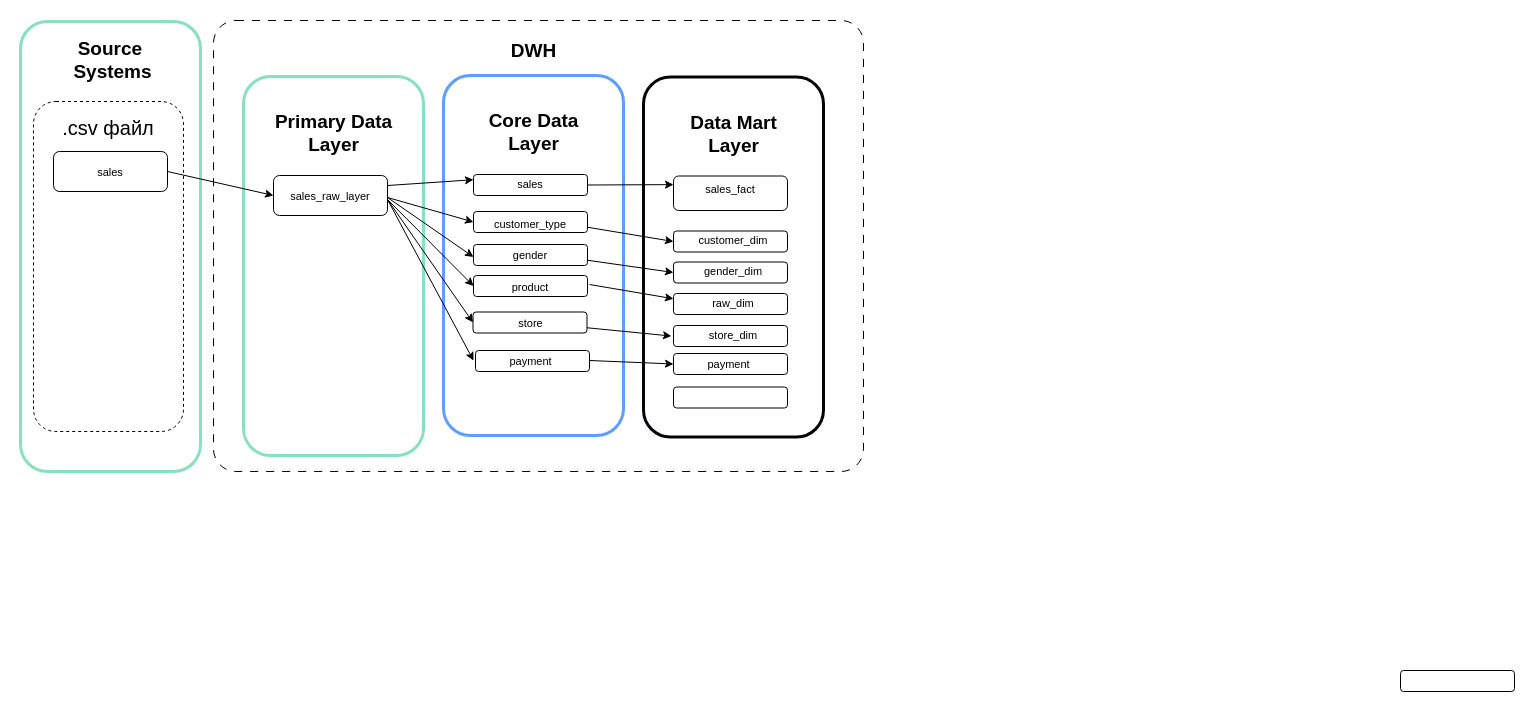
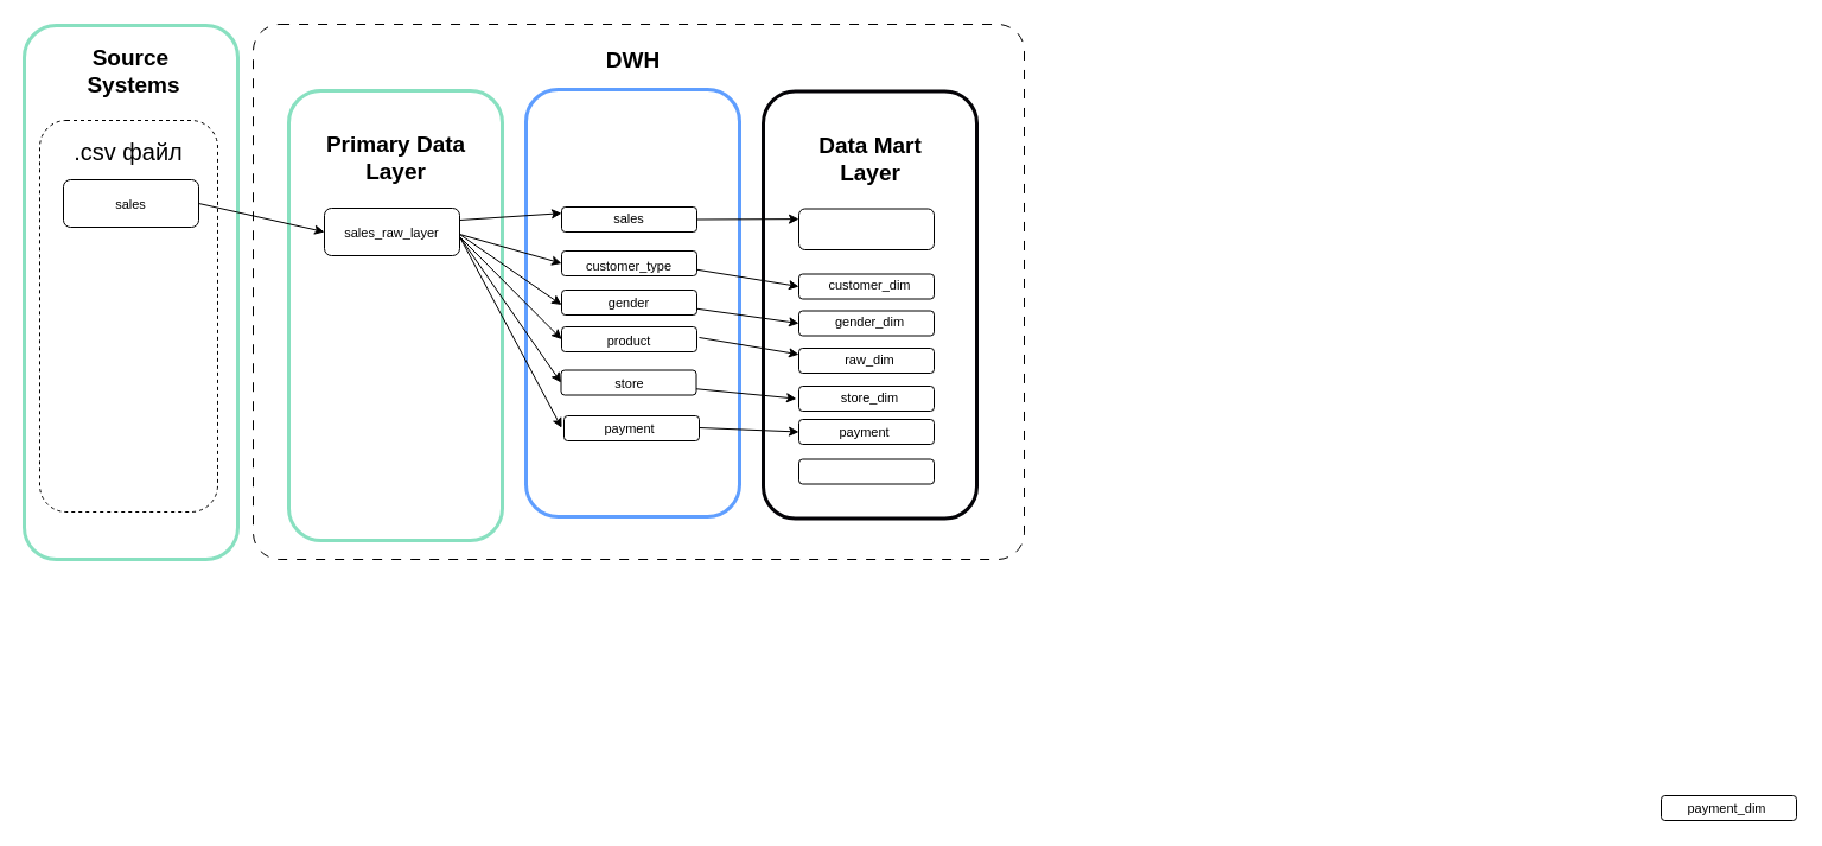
  <mxCell id="0" />
  <mxCell id="1" parent="0" />
  <mxCell id="2" value="" style="rounded=1;whiteSpace=wrap;html=1;dashed=1;dashPattern=8 8;arcSize=5;" parent="1" vertex="1"><mxGeometry x="213" y="20" width="650" height="451" as="geometry" /></mxCell>
  <mxCell id="3" value="" style="rounded=1;whiteSpace=wrap;html=1;strokeColor=#5f9eff;strokeWidth=3;" parent="1" vertex="1"><mxGeometry x="443" y="75" width="180" height="360" as="geometry" /></mxCell>
  <mxCell id="4" value="" style="rounded=1;whiteSpace=wrap;html=1;" parent="1" vertex="1"><mxGeometry x="472.5" y="311.5" width="114" height="21" as="geometry" /></mxCell>
  <mxCell id="5" value="" style="rounded=1;whiteSpace=wrap;html=1;strokeColor=#88e0c0;strokeWidth=3;" parent="1" vertex="1"><mxGeometry x="20" y="21" width="180" height="450" as="geometry" /></mxCell>
  <mxCell id="6" value="" style="rounded=1;whiteSpace=wrap;html=1;dashed=1;" parent="1" vertex="1"><mxGeometry x="33" y="101" width="150" height="330" as="geometry" /></mxCell>
  <mxCell id="7" value="" style="rounded=1;whiteSpace=wrap;html=1;" parent="1" vertex="1"><mxGeometry x="53" y="151" width="114" height="40" as="geometry" /></mxCell>
  <mxCell id="8" value="&lt;span style=&quot;color: rgba(0, 0, 0, 0); font-family: monospace; font-size: 0px; text-align: start; text-wrap-mode: nowrap;&quot;&gt;%3CmxGraphModel%3E%3Croot%3E%3CmxCell%20id%3D%220%22%2F%3E%3CmxCell%20id%3D%221%22%20parent%3D%220%22%2F%3E%3CmxCell%20id%3D%222%22%20value%3D%22%26lt%3Bspan%20style%3D%26quot%3Bfont-size%3A%2020px%3B%26quot%3B%26gt%3B.csv%20%D1%84%D0%B0%D0%B9%D0%BB%26lt%3B%2Fspan%26gt%3B%22%20style%3D%22text%3BstrokeColor%3Dnone%3Balign%3Dcenter%3BfillColor%3Dnone%3Bhtml%3D1%3BverticalAlign%3Dmiddle%3BwhiteSpace%3Dwrap%3Brounded%3D0%3B%22%20vertex%3D%221%22%20parent%3D%221%22%3E%3CmxGeometry%20x%3D%22320%22%20y%3D%221548%22%20width%3D%22110%22%20height%3D%2230%22%20as%3D%22geometry%22%2F%3E%3C%2FmxCell%3E%3C%2Froot%3E%3C%2FmxGraphModel%3E&lt;/span&gt;" style="text;strokeColor=none;align=center;fillColor=none;html=1;verticalAlign=middle;whiteSpace=wrap;rounded=0;" parent="1" vertex="1"><mxGeometry x="83" y="111" width="60" height="30" as="geometry" /></mxCell>
  <mxCell id="9" value="sales" style="text;strokeColor=none;align=center;fillColor=none;html=1;verticalAlign=middle;whiteSpace=wrap;rounded=0;fontSize=11;" parent="1" vertex="1"><mxGeometry x="60" y="157" width="100" height="30" as="geometry" /></mxCell>
  <mxCell id="10" value="" style="rounded=1;whiteSpace=wrap;html=1;strokeColor=#88e0c0;strokeWidth=3;" parent="1" vertex="1"><mxGeometry x="243" y="76" width="180" height="379" as="geometry" /></mxCell>
  <mxCell id="11" value="" style="rounded=1;whiteSpace=wrap;html=1;" parent="1" vertex="1"><mxGeometry x="273" y="175" width="114" height="40" as="geometry" /></mxCell>
  <mxCell id="12" value="Primary&amp;nbsp;&lt;span style=&quot;background-color: initial;&quot;&gt;Data&lt;/span&gt;&lt;div&gt;Layer&lt;/div&gt;" style="text;strokeColor=none;fillColor=none;html=1;fontSize=19;fontStyle=1;verticalAlign=middle;align=center;" parent="1" vertex="1"><mxGeometry x="258" y="113" width="150" height="40" as="geometry" /></mxCell>
  <mxCell id="13" value="sales_raw_layer" style="text;strokeColor=none;align=center;fillColor=none;html=1;verticalAlign=middle;whiteSpace=wrap;rounded=0;fontSize=11;" parent="1" vertex="1"><mxGeometry x="280" y="181" width="100" height="30" as="geometry" /></mxCell>
  <mxCell id="14" value="" style="endArrow=classic;html=1;rounded=0;exitX=1;exitY=0.5;exitDx=0;exitDy=0;entryX=0;entryY=0.5;entryDx=0;entryDy=0;" parent="1" source="7" target="11" edge="1"><mxGeometry width="50" height="50" relative="1" as="geometry"><mxPoint x="223" y="301" as="sourcePoint" /><mxPoint x="273" y="251" as="targetPoint" /></mxGeometry></mxCell>
  <mxCell id="15" value="" style="rounded=1;whiteSpace=wrap;html=1;" parent="1" vertex="1"><mxGeometry x="473" y="174" width="114" height="21" as="geometry" /></mxCell>
  <mxCell id="16" value="" style="rounded=1;whiteSpace=wrap;html=1;" parent="1" vertex="1"><mxGeometry x="473" y="211" width="114" height="21" as="geometry" /></mxCell>
  <mxCell id="17" value="" style="rounded=1;whiteSpace=wrap;html=1;" parent="1" vertex="1"><mxGeometry x="473" y="244" width="114" height="21" as="geometry" /></mxCell>
  <mxCell id="18" value="" style="rounded=1;whiteSpace=wrap;html=1;" parent="1" vertex="1"><mxGeometry x="475" y="350" width="114" height="21" as="geometry" /></mxCell>
- <mxCell id="19" value="Core&amp;nbsp;&lt;span style=&quot;background-color: initial;&quot;&gt;Data&lt;/span&gt;&lt;div style=&quot;font-size: 19px;&quot;&gt;Layer&lt;/div&gt;" style="text;strokeColor=none;fillColor=none;html=1;fontSize=19;fontStyle=1;verticalAlign=middle;align=center;" parent="1" vertex="1"><mxGeometry x="458" y="112" width="150" height="40" as="geometry" /></mxCell>
  <mxCell id="20" value="&lt;font style=&quot;font-size: 11px;&quot;&gt;sales&lt;/font&gt;" style="text;strokeColor=none;align=center;fillColor=none;html=1;verticalAlign=middle;whiteSpace=wrap;rounded=0;fontSize=11;" parent="1" vertex="1"><mxGeometry x="480" y="169" width="100" height="30" as="geometry" /></mxCell>
  <mxCell id="21" value="customer_type" style="text;strokeColor=none;align=center;fillColor=none;html=1;verticalAlign=middle;whiteSpace=wrap;rounded=0;fontSize=11;" parent="1" vertex="1"><mxGeometry x="480" y="209" width="100" height="30" as="geometry" /></mxCell>
  <mxCell id="22" value="&lt;font style=&quot;font-size: 11px;&quot;&gt;gender&lt;/font&gt;" style="text;strokeColor=none;align=center;fillColor=none;html=1;verticalAlign=middle;whiteSpace=wrap;rounded=0;fontSize=11;" parent="1" vertex="1"><mxGeometry x="480" y="247" width="100" height="15" as="geometry" /></mxCell>
  <mxCell id="23" value="&lt;font style=&quot;font-size: 11px;&quot;&gt;payment&lt;/font&gt;" style="text;strokeColor=none;align=center;fillColor=none;html=1;verticalAlign=middle;whiteSpace=wrap;rounded=0;fontSize=11;" parent="1" vertex="1"><mxGeometry x="481.5" y="353" width="97" height="16" as="geometry" /></mxCell>
  <mxCell id="24" value="" style="rounded=1;whiteSpace=wrap;html=1;" parent="1" vertex="1"><mxGeometry x="473" y="275" width="114" height="21" as="geometry" /></mxCell>
  <mxCell id="25" value="&lt;font style=&quot;font-size: 11px;&quot;&gt;product&lt;/font&gt;" style="text;strokeColor=none;align=center;fillColor=none;html=1;verticalAlign=middle;whiteSpace=wrap;rounded=0;fontSize=11;" parent="1" vertex="1"><mxGeometry x="480" y="279" width="100" height="15" as="geometry" /></mxCell>
  <mxCell id="26" value="" style="endArrow=classic;html=1;rounded=0;entryX=0;entryY=0.25;entryDx=0;entryDy=0;exitX=1;exitY=0.25;exitDx=0;exitDy=0;" parent="1" source="11" target="15" edge="1"><mxGeometry width="50" height="50" relative="1" as="geometry"><mxPoint x="273" y="305" as="sourcePoint" /><mxPoint x="323" y="255" as="targetPoint" /></mxGeometry></mxCell>
  <mxCell id="27" value="" style="endArrow=classic;html=1;rounded=0;entryX=0;entryY=0.5;entryDx=0;entryDy=0;exitX=1;exitY=0.75;exitDx=0;exitDy=0;" parent="1" target="16" edge="1"><mxGeometry width="50" height="50" relative="1" as="geometry"><mxPoint x="387" y="197" as="sourcePoint" /><mxPoint x="473" y="208.25" as="targetPoint" /></mxGeometry></mxCell>
  <mxCell id="28" value="&lt;span style=&quot;font-size: 20px;&quot;&gt;.csv файл&lt;/span&gt;" style="text;strokeColor=none;align=center;fillColor=none;html=1;verticalAlign=middle;whiteSpace=wrap;rounded=0;" parent="1" vertex="1"><mxGeometry x="53" y="112" width="110" height="30" as="geometry" /></mxCell>
  <mxCell id="29" value="Source&amp;nbsp;&lt;div&gt;Systems&lt;/div&gt;" style="text;strokeColor=none;fillColor=none;html=1;fontSize=19;fontStyle=1;verticalAlign=middle;align=center;" parent="1" vertex="1"><mxGeometry x="37" y="30" width="150" height="60" as="geometry" /></mxCell>
  <mxCell id="30" value="" style="rounded=1;whiteSpace=wrap;html=1;strokeColor=#040307;strokeWidth=3;" parent="1" vertex="1"><mxGeometry x="643" y="76.5" width="180" height="360" as="geometry" /></mxCell>
  <mxCell id="31" value="" style="rounded=1;whiteSpace=wrap;html=1;" parent="1" vertex="1"><mxGeometry x="673" y="175.5" width="114" height="34.5" as="geometry" /></mxCell>
  <mxCell id="32" value="" style="rounded=1;whiteSpace=wrap;html=1;" parent="1" vertex="1"><mxGeometry x="673" y="230.5" width="114" height="21" as="geometry" /></mxCell>
  <mxCell id="33" value="&lt;span style=&quot;background-color: initial;&quot;&gt;Data Mart&lt;/span&gt;&lt;div style=&quot;font-size: 19px;&quot;&gt;Layer&lt;/div&gt;" style="text;strokeColor=none;fillColor=none;html=1;fontSize=19;fontStyle=1;verticalAlign=middle;align=center;" parent="1" vertex="1"><mxGeometry x="658" y="113.5" width="150" height="40" as="geometry" /></mxCell>
- <mxCell id="34" value="&lt;font style=&quot;font-size: 11px;&quot;&gt;sales_fact&lt;/font&gt;" style="text;strokeColor=none;align=center;fillColor=none;html=1;verticalAlign=middle;whiteSpace=wrap;rounded=0;fontSize=11;" parent="1" vertex="1"><mxGeometry x="680" y="178.5" width="100" height="21.5" as="geometry" /></mxCell>
  <mxCell id="35" value="customer_dim" style="text;strokeColor=none;align=center;fillColor=none;html=1;verticalAlign=middle;whiteSpace=wrap;rounded=0;fontSize=11;" parent="1" vertex="1"><mxGeometry x="683" y="232.5" width="100" height="15" as="geometry" /></mxCell>
  <mxCell id="36" value="" style="rounded=1;whiteSpace=wrap;html=1;" parent="1" vertex="1"><mxGeometry x="673" y="261.5" width="114" height="21" as="geometry" /></mxCell>
  <mxCell id="37" value="&lt;font style=&quot;font-size: 11px;&quot;&gt;gender_dim&lt;/font&gt;" style="text;strokeColor=none;align=center;fillColor=none;html=1;verticalAlign=middle;whiteSpace=wrap;rounded=0;fontSize=11;" parent="1" vertex="1"><mxGeometry x="683" y="263.5" width="100" height="15" as="geometry" /></mxCell>
  <mxCell id="38" value="" style="rounded=1;whiteSpace=wrap;html=1;" parent="1" vertex="1"><mxGeometry x="673" y="386.5" width="114" height="21" as="geometry" /></mxCell>
  <mxCell id="39" value="DWH" style="text;strokeColor=none;fillColor=none;html=1;fontSize=19;fontStyle=1;verticalAlign=middle;align=center;" parent="1" vertex="1"><mxGeometry x="458" y="31" width="150" height="40" as="geometry" /></mxCell>
  <mxCell id="40" value="&lt;font style=&quot;font-size: 11px;&quot;&gt;store&lt;/font&gt;" style="text;strokeColor=none;align=center;fillColor=none;html=1;verticalAlign=middle;whiteSpace=wrap;rounded=0;fontSize=11;" parent="1" vertex="1"><mxGeometry x="481.5" y="315" width="97" height="16" as="geometry" /></mxCell>
  <mxCell id="41" value="" style="endArrow=classic;html=1;rounded=0;entryX=0;entryY=0.5;entryDx=0;entryDy=0;exitX=1;exitY=0.75;exitDx=0;exitDy=0;" parent="1" source="16" target="32" edge="1"><mxGeometry width="50" height="50" relative="1" as="geometry"><mxPoint x="573" y="281" as="sourcePoint" /><mxPoint x="623" y="231" as="targetPoint" /></mxGeometry></mxCell>
  <mxCell id="42" value="" style="endArrow=classic;html=1;rounded=0;entryX=0;entryY=0.25;entryDx=0;entryDy=0;exitX=1;exitY=0.5;exitDx=0;exitDy=0;" parent="1" source="15" target="31" edge="1"><mxGeometry width="50" height="50" relative="1" as="geometry"><mxPoint x="573" y="281" as="sourcePoint" /><mxPoint x="623" y="231" as="targetPoint" /></mxGeometry></mxCell>
  <mxCell id="43" value="" style="endArrow=classic;html=1;rounded=0;entryX=0;entryY=0.5;entryDx=0;entryDy=0;exitX=1;exitY=0.75;exitDx=0;exitDy=0;" parent="1" target="36" edge="1" source="17"><mxGeometry width="50" height="50" relative="1" as="geometry"><mxPoint x="587" y="284" as="sourcePoint" /><mxPoint x="673" y="285" as="targetPoint" /></mxGeometry></mxCell>
  <mxCell id="44" value="" style="rounded=1;whiteSpace=wrap;html=1;" vertex="1" parent="1"><mxGeometry x="673" y="325" width="114" height="21" as="geometry" /></mxCell>
  <mxCell id="45" value="store_dim" style="text;strokeColor=none;align=center;fillColor=none;html=1;verticalAlign=middle;whiteSpace=wrap;rounded=0;fontSize=11;" vertex="1" parent="1"><mxGeometry x="683" y="327" width="100" height="15" as="geometry" /></mxCell>
  <mxCell id="46" value="" style="rounded=1;whiteSpace=wrap;html=1;" vertex="1" parent="1"><mxGeometry x="673" y="293" width="114" height="21" as="geometry" /></mxCell>
  <mxCell id="47" value="&lt;font style=&quot;font-size: 11px;&quot;&gt;raw_dim&lt;/font&gt;" style="text;strokeColor=none;align=center;fillColor=none;html=1;verticalAlign=middle;whiteSpace=wrap;rounded=0;fontSize=11;" vertex="1" parent="1"><mxGeometry x="683" y="295" width="100" height="15" as="geometry" /></mxCell>
  <mxCell id="48" value="" style="rounded=1;whiteSpace=wrap;html=1;" vertex="1" parent="1"><mxGeometry x="1400" y="670" width="114" height="21" as="geometry" /></mxCell>
+ <mxCell id="49" value="&lt;font style=&quot;font-size: 11px;&quot;&gt;payment_dim&lt;/font&gt;" style="text;strokeColor=none;align=center;fillColor=none;html=1;verticalAlign=middle;whiteSpace=wrap;rounded=0;fontSize=11;" vertex="1" parent="1"><mxGeometry x="1406.5" y="673" width="97" height="16" as="geometry" /></mxCell>
  <mxCell id="50" value="" style="rounded=1;whiteSpace=wrap;html=1;" vertex="1" parent="1"><mxGeometry x="673" y="353" width="114" height="21" as="geometry" /></mxCell>
  <mxCell id="51" value="&lt;font style=&quot;font-size: 11px;&quot;&gt;payment&lt;/font&gt;" style="text;strokeColor=none;align=center;fillColor=none;html=1;verticalAlign=middle;whiteSpace=wrap;rounded=0;fontSize=11;" vertex="1" parent="1"><mxGeometry x="679.5" y="356" width="97" height="16" as="geometry" /></mxCell>
  <mxCell id="52" value="" style="endArrow=classic;html=1;rounded=0;entryX=0;entryY=0.25;entryDx=0;entryDy=0;exitX=1;exitY=0.75;exitDx=0;exitDy=0;" edge="1" parent="1" target="46"><mxGeometry width="50" height="50" relative="1" as="geometry"><mxPoint x="589" y="284" as="sourcePoint" /><mxPoint x="675" y="296" as="targetPoint" /></mxGeometry></mxCell>
  <mxCell id="53" value="" style="endArrow=classic;html=1;rounded=0;entryX=-0.018;entryY=0.503;entryDx=0;entryDy=0;exitX=1;exitY=0.75;exitDx=0;exitDy=0;entryPerimeter=0;" edge="1" parent="1" source="4" target="44"><mxGeometry width="50" height="50" relative="1" as="geometry"><mxPoint x="586.5" y="318.5" as="sourcePoint" /><mxPoint x="670.5" y="332.5" as="targetPoint" /></mxGeometry></mxCell>
  <mxCell id="54" value="" style="endArrow=classic;html=1;rounded=0;entryX=0;entryY=0.5;entryDx=0;entryDy=0;exitX=1;exitY=0.75;exitDx=0;exitDy=0;" edge="1" parent="1" target="50"><mxGeometry width="50" height="50" relative="1" as="geometry"><mxPoint x="589" y="360" as="sourcePoint" /><mxPoint x="673.5" y="377.5" as="targetPoint" /></mxGeometry></mxCell>
  <mxCell id="55" value="" style="endArrow=classic;html=1;rounded=0;entryX=0;entryY=0.5;entryDx=0;entryDy=0;exitX=1;exitY=0.5;exitDx=0;exitDy=0;" edge="1" parent="1"><mxGeometry width="50" height="50" relative="1" as="geometry"><mxPoint x="387" y="197" as="sourcePoint" /><mxPoint x="473" y="256.5" as="targetPoint" /></mxGeometry></mxCell>
  <mxCell id="56" value="" style="endArrow=classic;html=1;rounded=0;entryX=0;entryY=0.5;entryDx=0;entryDy=0;exitX=1;exitY=0.5;exitDx=0;exitDy=0;" edge="1" parent="1" target="24"><mxGeometry width="50" height="50" relative="1" as="geometry"><mxPoint x="387" y="199" as="sourcePoint" /><mxPoint x="473" y="258.5" as="targetPoint" /></mxGeometry></mxCell>
  <mxCell id="57" value="" style="endArrow=classic;html=1;rounded=0;entryX=0;entryY=0.5;entryDx=0;entryDy=0;exitX=1;exitY=0.5;exitDx=0;exitDy=0;" edge="1" parent="1" target="4"><mxGeometry width="50" height="50" relative="1" as="geometry"><mxPoint x="387" y="199" as="sourcePoint" /><mxPoint x="473" y="286" as="targetPoint" /></mxGeometry></mxCell>
  <mxCell id="58" value="" style="endArrow=classic;html=1;rounded=0;entryX=0.167;entryY=0.792;entryDx=0;entryDy=0;exitX=1;exitY=0.5;exitDx=0;exitDy=0;entryPerimeter=0;" edge="1" parent="1" target="3"><mxGeometry width="50" height="50" relative="1" as="geometry"><mxPoint x="387" y="199" as="sourcePoint" /><mxPoint x="473" y="322" as="targetPoint" /></mxGeometry></mxCell>
